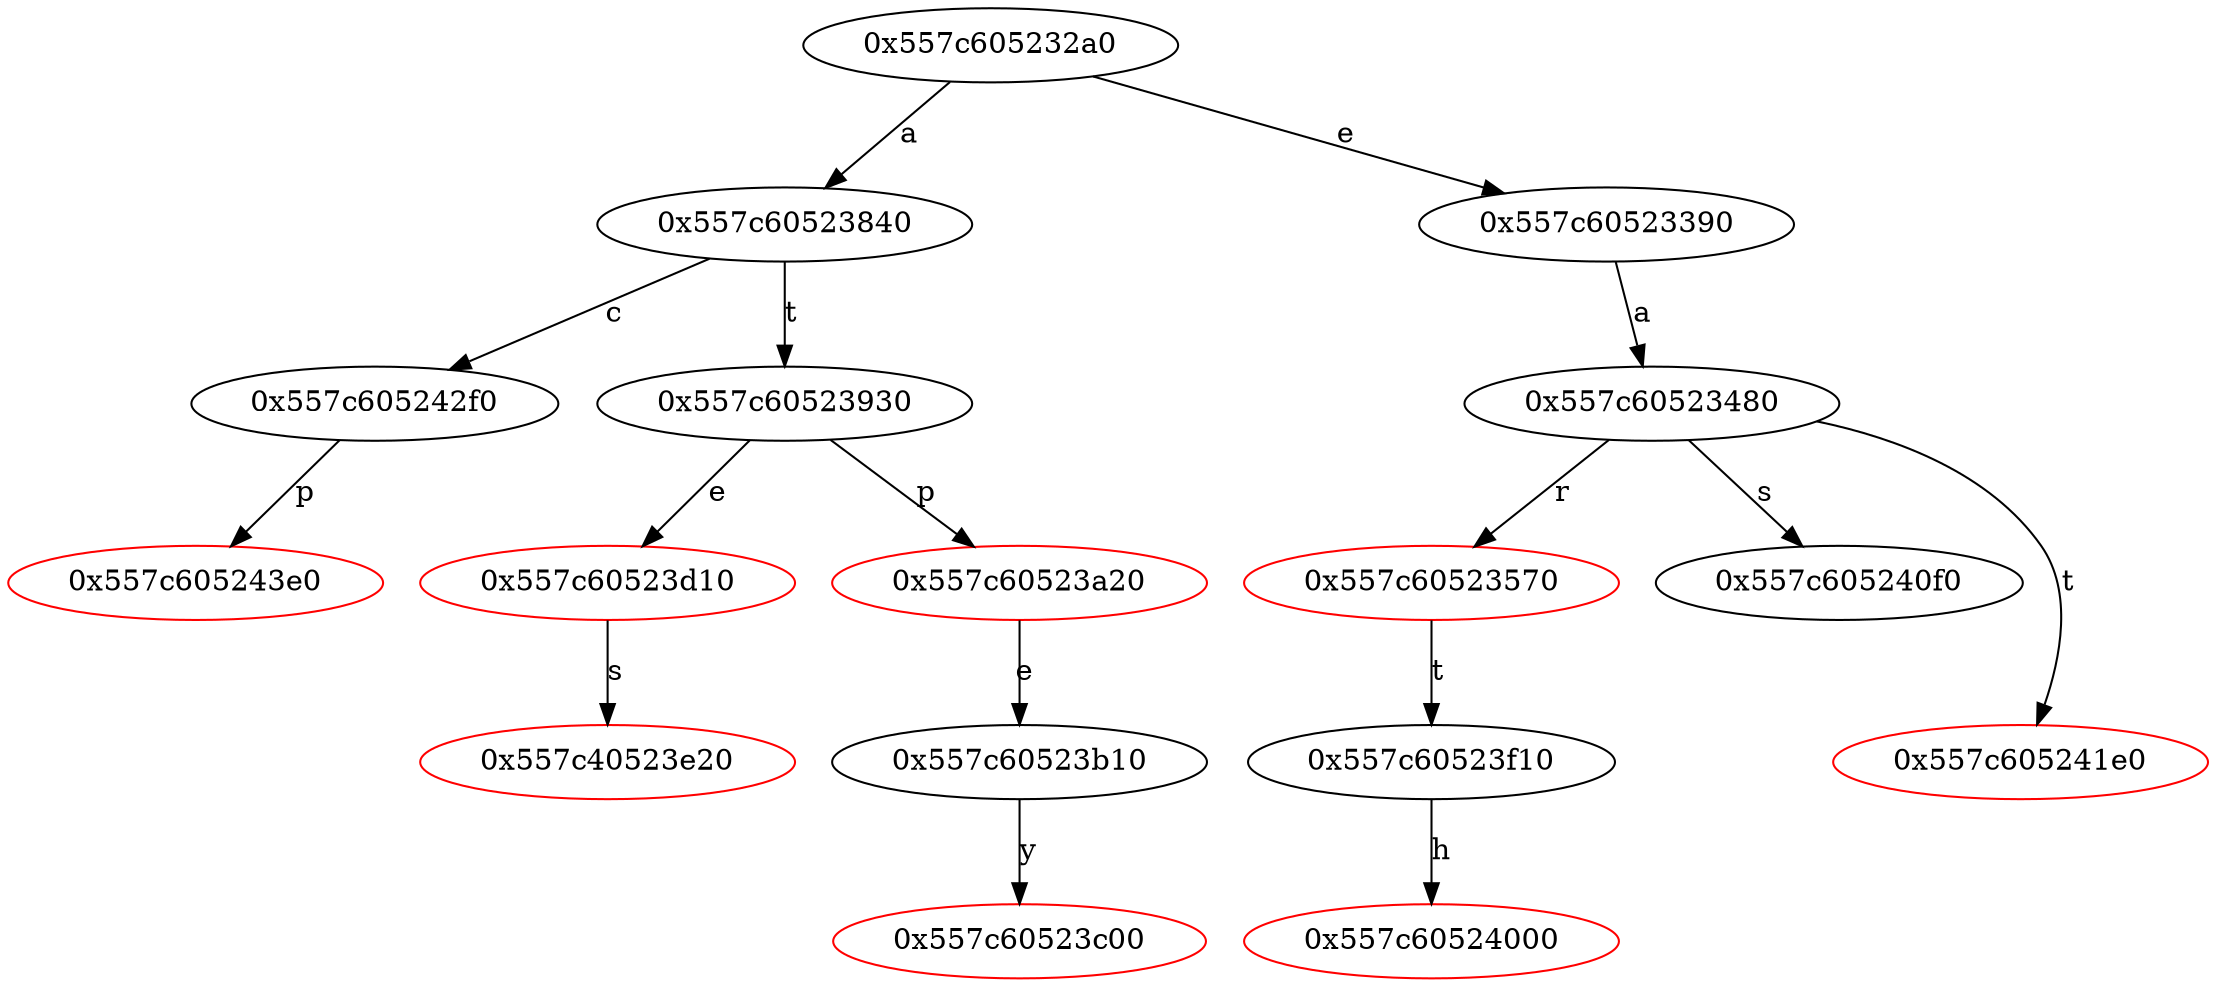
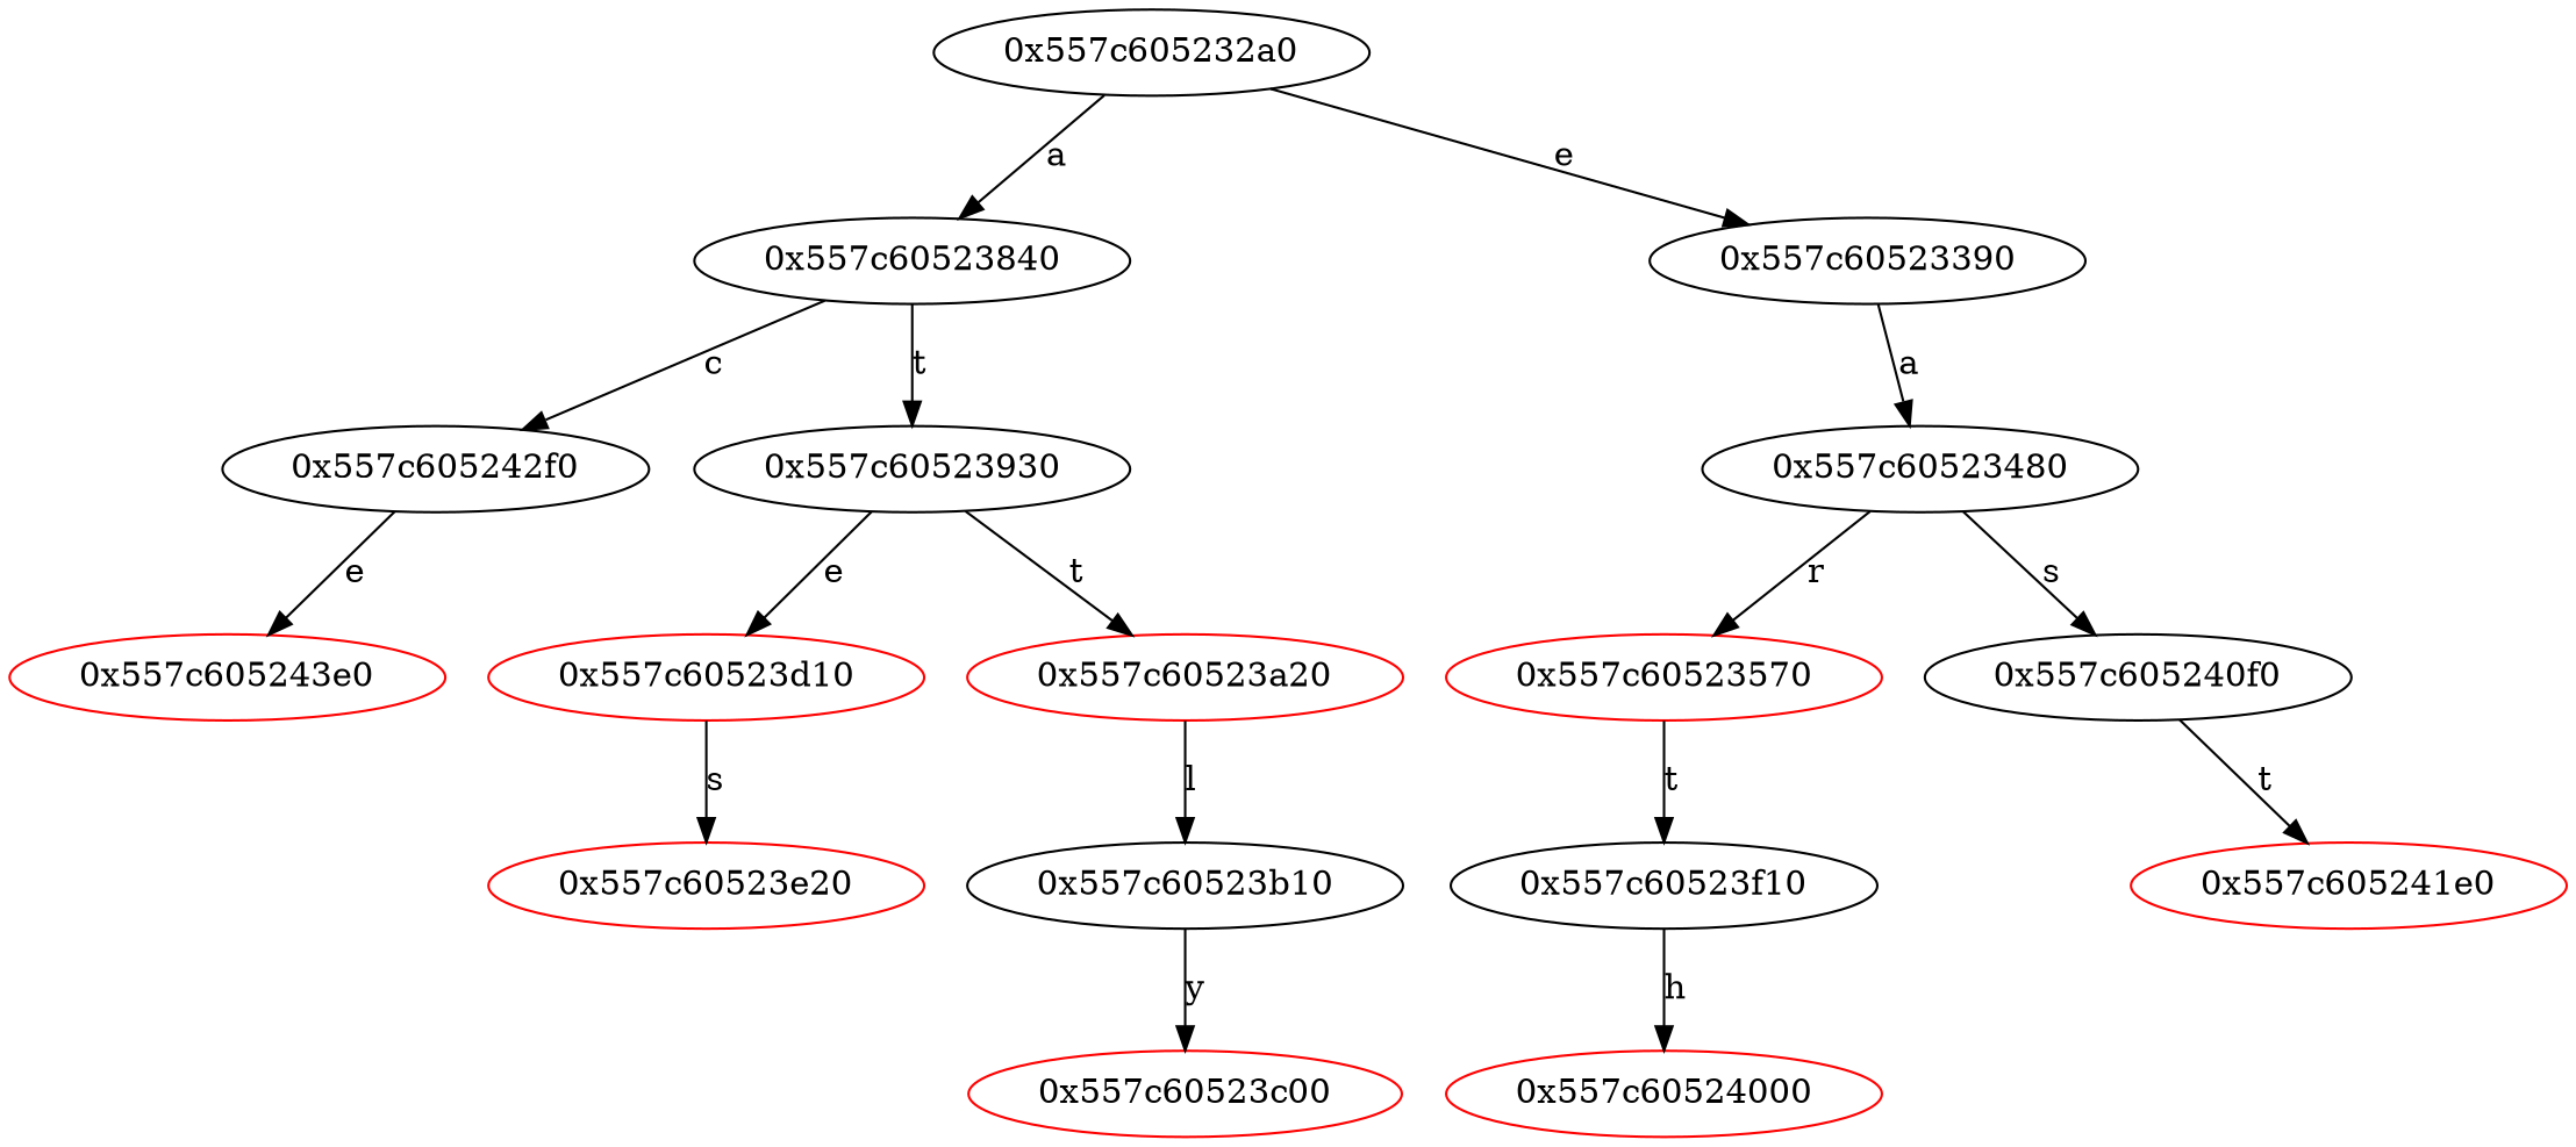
  digraph {
    "0x557c605232a0"
    "0x557c60523840"
    "0x557c60523390"
    "0x557c605242f0"
    "0x557c60523930"
    "0x557c60523480"
    "0x557c605243e0" [color=red]
    "0x557c60523d10" [color=red]
    "0x557c60523a20" [color=red]
    "0x557c60523570" [color=red]
    "0x557c605240f0"
-   "0x557c60523e20" [color=red label="0x557c40523e20"]
+   "0x557c60523e20" [color=red]
    "0x557c60523b10"
    "0x557c60523f10"
    "0x557c605241e0" [color=red]
    "0x557c60523c00" [color=red]
    "0x557c60524000" [color=red]
    "0x557c605232a0" -> "0x557c60523840" [label=a]
    "0x557c605232a0" -> "0x557c60523390" [label=e]
    "0x557c60523840" -> "0x557c605242f0" [label=c]
    "0x557c60523840" -> "0x557c60523930" [label=t]
    "0x557c60523390" -> "0x557c60523480" [label=a]
-   "0x557c605242f0" -> "0x557c605243e0" [label=p]
+   "0x557c605242f0" -> "0x557c605243e0" [label=e]
    "0x557c60523930" -> "0x557c60523d10" [label=e]
-   "0x557c60523930" -> "0x557c60523a20" [label=p]
+   "0x557c60523930" -> "0x557c60523a20" [label=t]
    "0x557c60523480" -> "0x557c60523570" [label=r]
    "0x557c60523480" -> "0x557c605240f0" [label=s]
    "0x557c60523d10" -> "0x557c60523e20" [label=s]
-   "0x557c60523a20" -> "0x557c60523b10" [label=e]
+   "0x557c60523a20" -> "0x557c60523b10" [label=l]
    "0x557c60523570" -> "0x557c60523f10" [label=t]
-   "0x557c60523480" -> "0x557c605241e0" [label=t]
+   "0x557c605240f0" -> "0x557c605241e0" [label=t]
    "0x557c60523b10" -> "0x557c60523c00" [label=y]
    "0x557c60523f10" -> "0x557c60524000" [label=h]
  }
